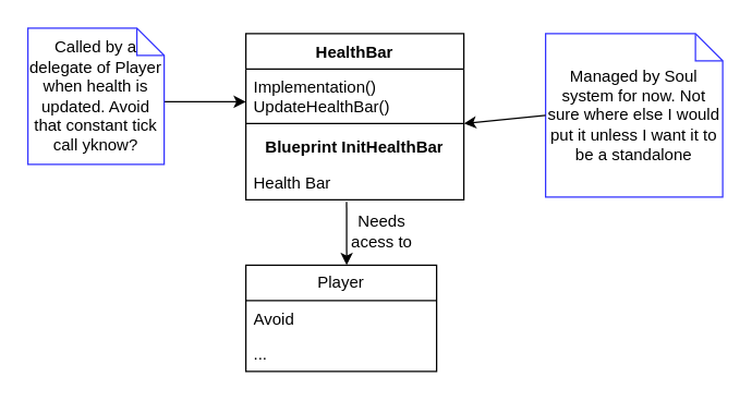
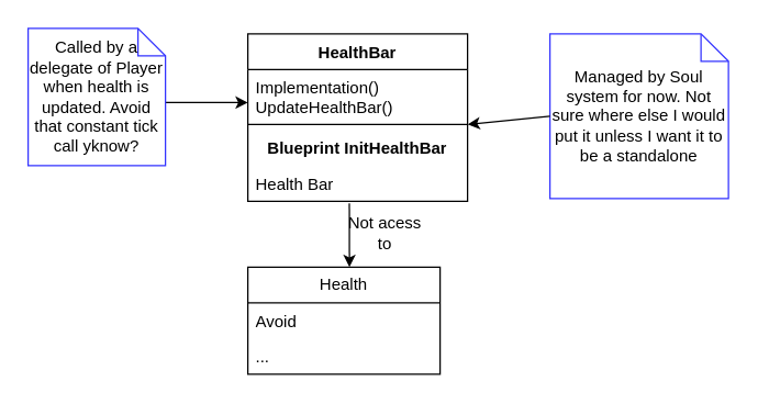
  <mxCell id="0" />
  <mxCell id="1" parent="0" />
  <mxCell id="2" value="HealthBar" style="swimlane;fontStyle=1;align=center;verticalAlign=top;childLayout=stackLayout;horizontal=1;startSize=26;horizontalStack=0;resizeParent=1;resizeParentMax=0;resizeLast=0;collapsible=1;marginBottom=0;whiteSpace=wrap;html=1;" vertex="1" parent="1"><mxGeometry x="180" y="24" width="160" height="122" as="geometry" /></mxCell>
  <mxCell id="3" value="Implementation()&lt;br&gt;UpdateHealthBar()" style="text;strokeColor=none;fillColor=none;align=left;verticalAlign=top;spacingLeft=4;spacingRight=4;overflow=hidden;rotatable=0;points=[[0,0.5],[1,0.5]];portConstraint=eastwest;whiteSpace=wrap;html=1;" vertex="1" parent="2"><mxGeometry y="26" width="160" height="36" as="geometry" /></mxCell>
  <mxCell id="4" value="" style="line;strokeWidth=1;fillColor=none;align=left;verticalAlign=middle;spacingTop=-1;spacingLeft=3;spacingRight=3;rotatable=0;labelPosition=right;points=[];portConstraint=eastwest;strokeColor=inherit;" vertex="1" parent="2"><mxGeometry y="62" width="160" height="8" as="geometry" /></mxCell>
  <mxCell id="5" value="&lt;b&gt;Blueprint InitHealthBar&lt;/b&gt;" style="text;strokeColor=none;fillColor=none;align=center;verticalAlign=top;spacingLeft=4;spacingRight=4;overflow=hidden;rotatable=0;points=[[0,0.5],[1,0.5]];portConstraint=eastwest;whiteSpace=wrap;html=1;" vertex="1" parent="2"><mxGeometry y="70" width="160" height="26" as="geometry" /></mxCell>
  <mxCell id="6" value="Health Bar" style="text;strokeColor=none;fillColor=none;align=left;verticalAlign=top;spacingLeft=4;spacingRight=4;overflow=hidden;rotatable=0;points=[[0,0.5],[1,0.5]];portConstraint=eastwest;whiteSpace=wrap;html=1;" vertex="1" parent="2"><mxGeometry y="96" width="160" height="26" as="geometry" /></mxCell>
  <mxCell id="7" value="Managed by Soul system for now. Not sure where else I would put it unless I want it to be a standalone" style="shape=note;size=20;whiteSpace=wrap;html=1;strokeColor=#3333FF;" vertex="1" parent="1"><mxGeometry x="400" y="24" width="130" height="120" as="geometry" /></mxCell>
  <mxCell id="8" value="" style="endArrow=classic;html=1;rounded=0;exitX=0;exitY=0.5;exitDx=0;exitDy=0;exitPerimeter=0;entryX=1;entryY=-0.154;entryDx=0;entryDy=0;entryPerimeter=0;" edge="1" parent="1" source="7" target="5"><mxGeometry width="50" height="50" relative="1" as="geometry"><mxPoint x="400" y="114" as="sourcePoint" /><mxPoint x="450" y="64" as="targetPoint" /></mxGeometry></mxCell>
  <mxCell id="9" value="" style="endArrow=classic;html=1;rounded=0;exitX=0.462;exitY=1.055;exitDx=0;exitDy=0;exitPerimeter=0;" edge="1" parent="1" source="6"><mxGeometry width="50" height="50" relative="1" as="geometry"><mxPoint x="270" y="254" as="sourcePoint" /><mxPoint x="254" y="194" as="targetPoint" /></mxGeometry></mxCell>
- <mxCell id="10" value="Player" style="swimlane;fontStyle=0;childLayout=stackLayout;horizontal=1;startSize=26;fillColor=none;horizontalStack=0;resizeParent=1;resizeParentMax=0;resizeLast=0;collapsible=1;marginBottom=0;whiteSpace=wrap;html=1;" vertex="1" parent="1"><mxGeometry x="180" y="194" width="140" height="78" as="geometry" /></mxCell>
+ <mxCell id="10" value="Health" style="swimlane;fontStyle=0;childLayout=stackLayout;horizontal=1;startSize=26;fillColor=none;horizontalStack=0;resizeParent=1;resizeParentMax=0;resizeLast=0;collapsible=1;marginBottom=0;whiteSpace=wrap;html=1;" vertex="1" parent="1"><mxGeometry x="180" y="194" width="140" height="78" as="geometry" /></mxCell>
  <mxCell id="11" value="Avoid" style="text;strokeColor=none;fillColor=none;align=left;verticalAlign=top;spacingLeft=4;spacingRight=4;overflow=hidden;rotatable=0;points=[[0,0.5],[1,0.5]];portConstraint=eastwest;whiteSpace=wrap;html=1;" vertex="1" parent="10"><mxGeometry y="26" width="140" height="26" as="geometry" /></mxCell>
  <mxCell id="12" value="..." style="text;strokeColor=none;fillColor=none;align=left;verticalAlign=top;spacingLeft=4;spacingRight=4;overflow=hidden;rotatable=0;points=[[0,0.5],[1,0.5]];portConstraint=eastwest;whiteSpace=wrap;html=1;" vertex="1" parent="10"><mxGeometry y="52" width="140" height="26" as="geometry" /></mxCell>
- <mxCell id="13" value="Needs acess to" style="text;html=1;strokeColor=none;fillColor=none;align=center;verticalAlign=middle;whiteSpace=wrap;rounded=0;" vertex="1" parent="1"><mxGeometry x="250" y="154" width="60" height="30" as="geometry" /></mxCell>
+ <mxCell id="13" value="Not acess to" style="text;html=1;strokeColor=none;fillColor=none;align=center;verticalAlign=middle;whiteSpace=wrap;rounded=0;" vertex="1" parent="1"><mxGeometry x="250" y="154" width="60" height="30" as="geometry" /></mxCell>
  <mxCell id="14" value="" style="endArrow=classic;html=1;rounded=0;" edge="1" parent="1"><mxGeometry width="50" height="50" relative="1" as="geometry"><mxPoint x="120" y="74" as="sourcePoint" /><mxPoint x="180" y="74" as="targetPoint" /></mxGeometry></mxCell>
  <mxCell id="15" value="Called by a delegate of Player when health is updated. Avoid that constant tick call yknow?" style="shape=note;size=20;whiteSpace=wrap;html=1;strokeColor=#3333FF;" vertex="1" parent="1"><mxGeometry x="20" y="20" width="100" height="100" as="geometry" /></mxCell>
